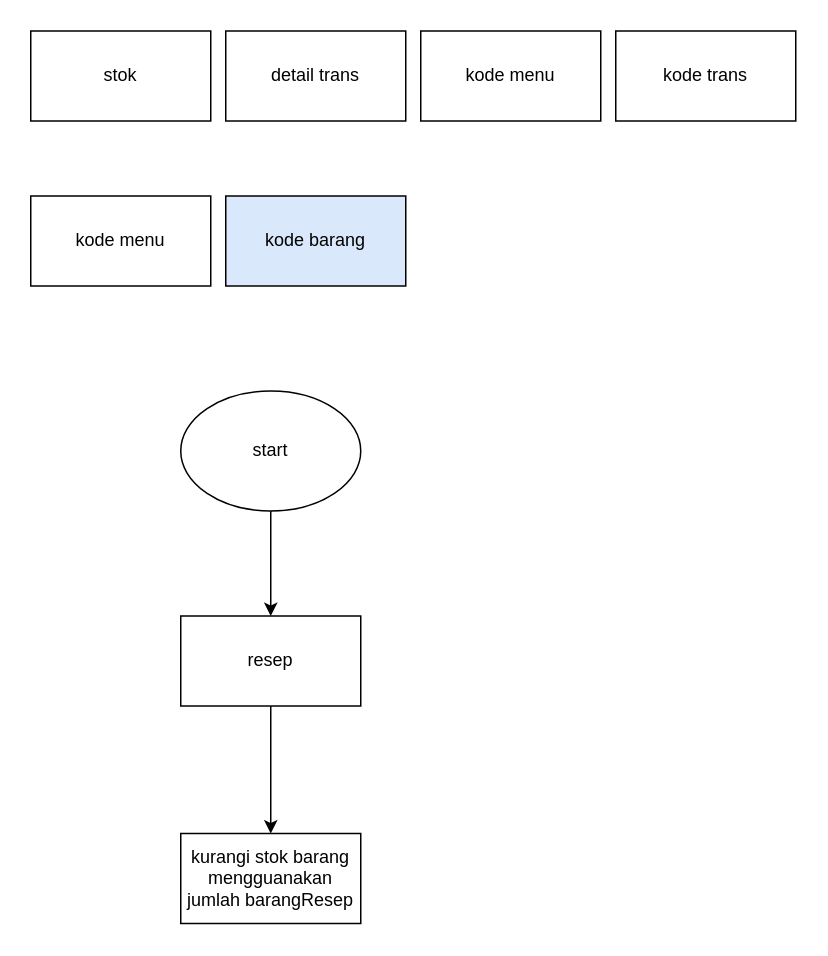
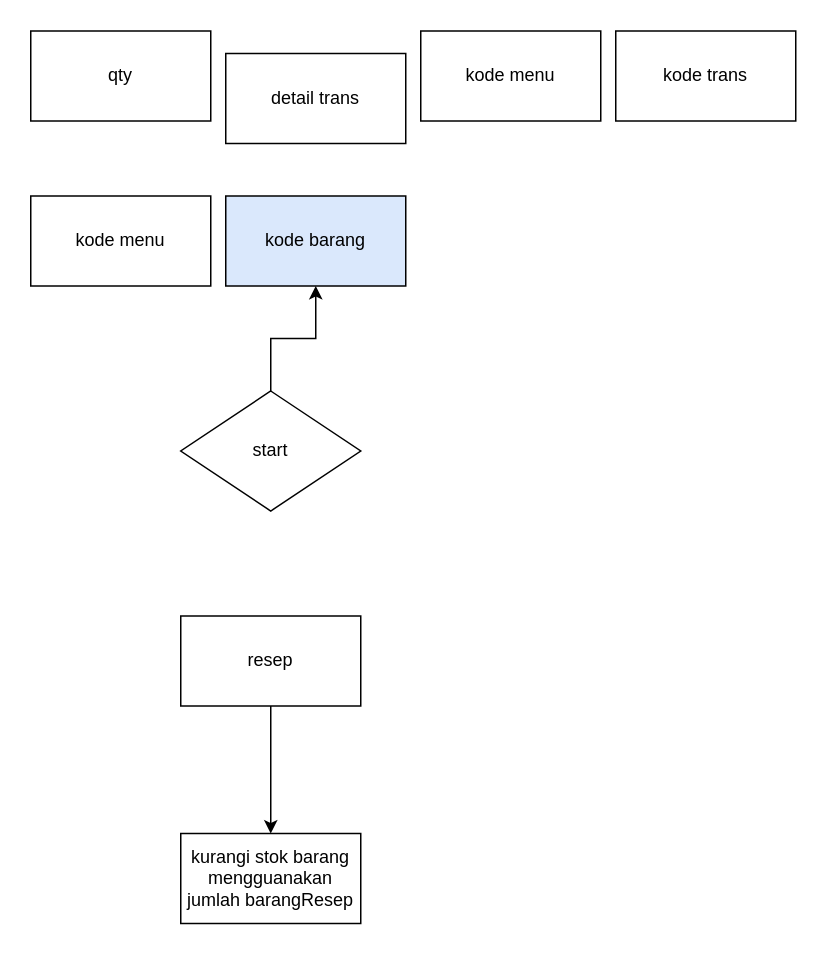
  <mxCell id="0" />
  <mxCell id="1" parent="0" />
- <mxCell id="2" value="stok" style="rounded=0;whiteSpace=wrap;html=1;" vertex="1" parent="1"><mxGeometry x="20" y="20" width="120" height="60" as="geometry" /></mxCell>
+ <mxCell id="2" value="qty" style="rounded=0;whiteSpace=wrap;html=1;" vertex="1" parent="1"><mxGeometry x="20" y="20" width="120" height="60" as="geometry" /></mxCell>
  <mxCell id="3" value="kode trans" style="rounded=0;whiteSpace=wrap;html=1;" vertex="1" parent="1"><mxGeometry x="410" y="20" width="120" height="60" as="geometry" /></mxCell>
  <mxCell id="4" value="kode menu" style="rounded=0;whiteSpace=wrap;html=1;" vertex="1" parent="1"><mxGeometry x="280" y="20" width="120" height="60" as="geometry" /></mxCell>
- <mxCell id="5" value="detail trans" style="rounded=0;whiteSpace=wrap;html=1;" vertex="1" parent="1"><mxGeometry x="150" y="20" width="120" height="60" as="geometry" /></mxCell>
+ <mxCell id="5" value="detail trans" style="rounded=0;whiteSpace=wrap;html=1;" vertex="1" parent="1"><mxGeometry x="150" y="35" width="120" height="60" as="geometry" /></mxCell>
  <mxCell id="6" value="kode menu" style="rounded=0;whiteSpace=wrap;html=1;" vertex="1" parent="1"><mxGeometry x="20" y="130" width="120" height="60" as="geometry" /></mxCell>
  <mxCell id="7" value="kode barang" style="rounded=0;whiteSpace=wrap;html=1;fillColor=#dae8fc;" vertex="1" parent="1"><mxGeometry x="150" y="130" width="120" height="60" as="geometry" /></mxCell>
- <mxCell id="8" value="" style="edgeStyle=orthogonalEdgeStyle;rounded=0;orthogonalLoop=1;jettySize=auto;html=1;" edge="1" parent="1" source="9" target="11"><mxGeometry relative="1" as="geometry" /></mxCell>
- <mxCell id="9" value="start" style="ellipse;whiteSpace=wrap;html=1;" vertex="1" parent="1"><mxGeometry x="120" y="260" width="120" height="80" as="geometry" /></mxCell>
+ <mxCell id="8" value="" style="edgeStyle=orthogonalEdgeStyle;rounded=0;orthogonalLoop=1;jettySize=auto;html=1;" edge="1" parent="1" source="9" target="7"><mxGeometry relative="1" as="geometry" /></mxCell>
+ <mxCell id="9" value="start" style="rhombus;whiteSpace=wrap;html=1;" vertex="1" parent="1"><mxGeometry x="120" y="260" width="120" height="80" as="geometry" /></mxCell>
  <mxCell id="10" value="" style="edgeStyle=orthogonalEdgeStyle;rounded=0;orthogonalLoop=1;jettySize=auto;html=1;" edge="1" parent="1" source="11" target="12"><mxGeometry relative="1" as="geometry" /></mxCell>
  <mxCell id="11" value="resep" style="rounded=0;whiteSpace=wrap;html=1;" vertex="1" parent="1"><mxGeometry x="120" y="410" width="120" height="60" as="geometry" /></mxCell>
  <mxCell id="12" value="kurangi stok barang mengguanakan jumlah barangResep" style="rounded=0;whiteSpace=wrap;html=1;" vertex="1" parent="1"><mxGeometry x="120" y="555" width="120" height="60" as="geometry" /></mxCell>
